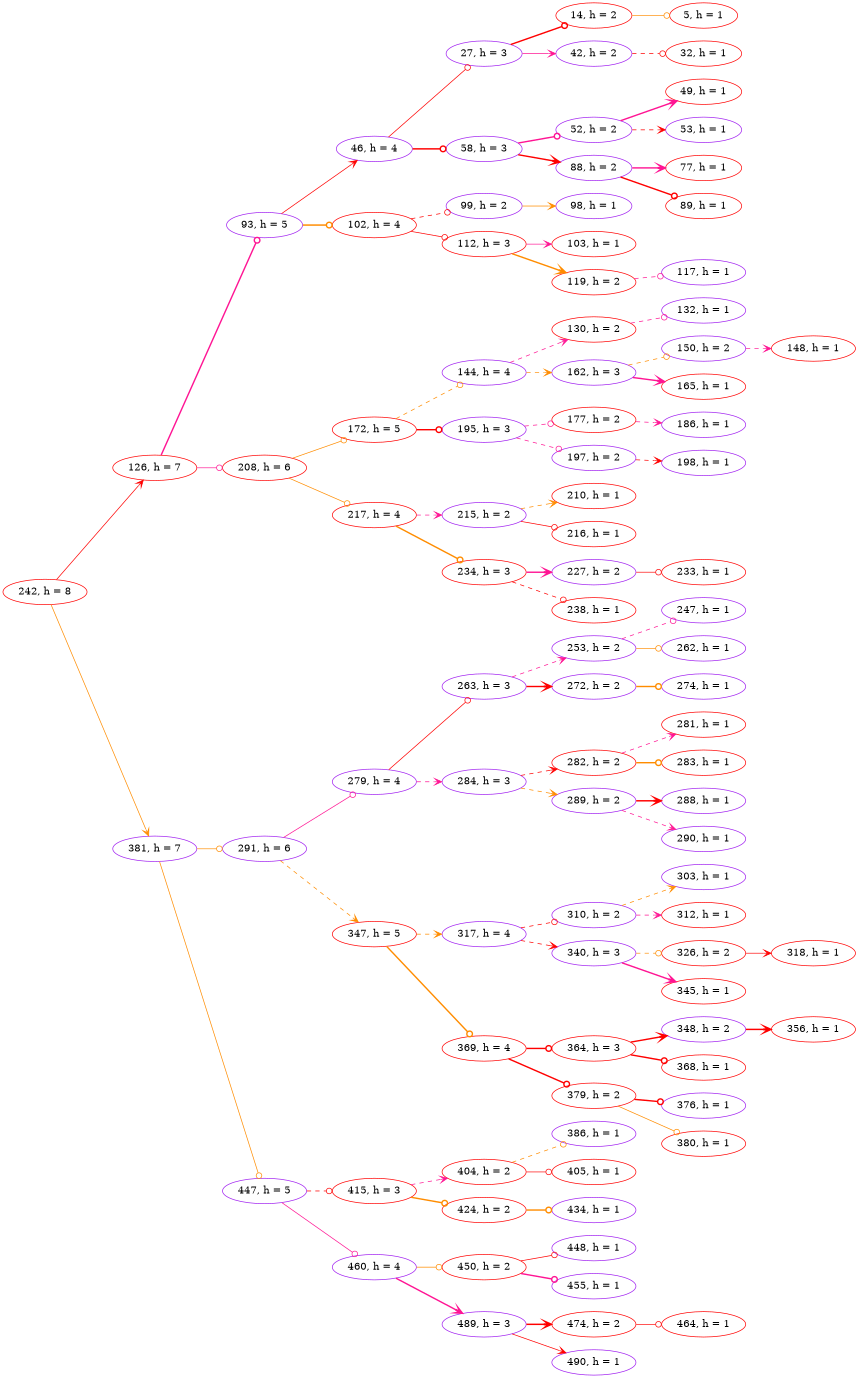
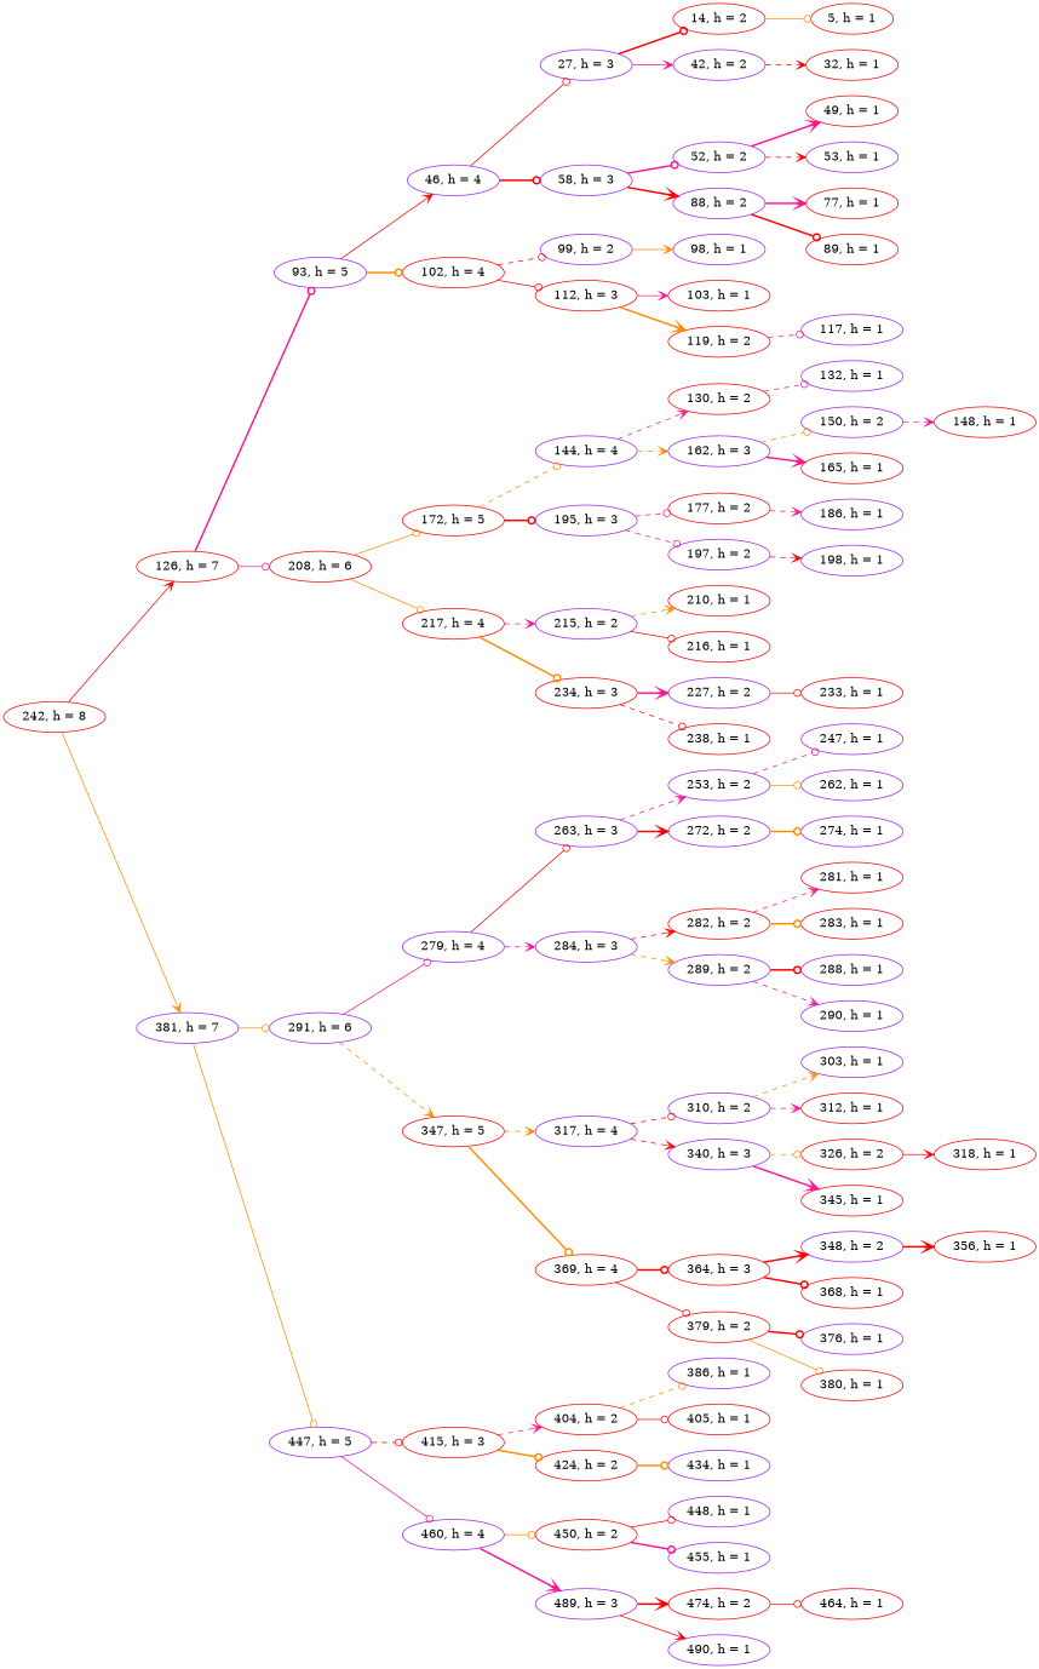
  digraph {
    rankdir=LR
    node [color=purple]
    edge [arrowhead=odot color=red style=dashed]
    n1 [color=red label="242, h = 8"]
    n2 [color=red label="126, h = 7"]
    n3 [label="381, h = 7"]
    n4 [label="93, h = 5"]
    n5 [color=red label="208, h = 6"]
    n6 [label="291, h = 6"]
    n7 [label="447, h = 5"]
    n8 [label="46, h = 4"]
    n9 [color=red label="102, h = 4"]
    n10 [color=red label="172, h = 5"]
    n11 [color=red label="217, h = 4"]
    n12 [label="279, h = 4"]
    n13 [color=red label="347, h = 5"]
    n14 [color=red label="415, h = 3"]
    n15 [label="460, h = 4"]
    n16 [label="27, h = 3"]
    n17 [label="58, h = 3"]
    n18 [label="99, h = 2"]
    n19 [color=red label="112, h = 3"]
    n20 [label="144, h = 4"]
    n21 [label="195, h = 3"]
    n22 [label="215, h = 2"]
    n23 [color=red label="234, h = 3"]
    n24 [color=red label="14, h = 2"]
    n25 [label="42, h = 2"]
    n26 [label="52, h = 2"]
    n27 [label="88, h = 2"]
    n28 [label="98, h = 1"]
    n29 [color=red label="103, h = 1"]
    n30 [color=red label="119, h = 2"]
    n31 [color=red label="5, h = 1"]
    n32 [color=red label="32, h = 1"]
    n33 [color=red label="49, h = 1"]
    n34 [label="53, h = 1"]
    n35 [color=red label="77, h = 1"]
    n36 [color=red label="89, h = 1"]
    n37 [label="117, h = 1"]
    n38 [color=red label="130, h = 2"]
    n39 [label="162, h = 3"]
    n40 [color=red label="177, h = 2"]
    n41 [label="197, h = 2"]
    n42 [color=red label="210, h = 1"]
    n43 [color=red label="216, h = 1"]
    n44 [label="227, h = 2"]
    n45 [color=red label="238, h = 1"]
    n46 [label="132, h = 1"]
    n47 [label="150, h = 2"]
    n48 [color=red label="165, h = 1"]
    n49 [label="186, h = 1"]
    n50 [label="198, h = 1"]
    n51 [color=red label="148, h = 1"]
    n52 [color=red label="233, h = 1"]
    n53 [label="263, h = 3"]
    n54 [label="284, h = 3"]
    n55 [label="317, h = 4"]
    n56 [color=red label="369, h = 4"]
    n57 [color=red label="404, h = 2"]
    n58 [color=red label="424, h = 2"]
    n59 [color=red label="450, h = 2"]
    n60 [label="489, h = 3"]
    n61 [label="253, h = 2"]
    n62 [label="272, h = 2"]
    n63 [color=red label="282, h = 2"]
    n64 [label="289, h = 2"]
    n65 [label="310, h = 2"]
    n66 [label="340, h = 3"]
    n67 [color=red label="364, h = 3"]
    n68 [color=red label="379, h = 2"]
    n69 [label="247, h = 1"]
    n70 [label="262, h = 1"]
    n71 [label="274, h = 1"]
    n72 [color=red label="281, h = 1"]
    n73 [color=red label="283, h = 1"]
    n74 [label="288, h = 1"]
    n75 [label="290, h = 1"]
    n76 [label="303, h = 1"]
    n77 [color=red label="312, h = 1"]
    n78 [color=red label="326, h = 2"]
    n79 [color=red label="345, h = 1"]
    n80 [label="348, h = 2"]
    n81 [color=red label="368, h = 1"]
    n82 [label="376, h = 1"]
    n83 [color=red label="380, h = 1"]
    n84 [color=red label="318, h = 1"]
    n85 [color=red label="356, h = 1"]
    n86 [label="386, h = 1"]
    n87 [color=red label="405, h = 1"]
    n88 [label="434, h = 1"]
    n89 [label="448, h = 1"]
    n90 [label="455, h = 1"]
    n91 [color=red label="474, h = 2"]
    n92 [label="490, h = 1"]
    n93 [color=red label="464, h = 1"]
    n1 -> n2 [arrowhead=vee style=solid]
    n1 -> n3 [arrowhead=vee color=darkorange style=solid]
    n2 -> n4 [color=deeppink style=bold]
    n2 -> n5 [color=deeppink style=solid]
    n3 -> n6 [color=darkorange style=solid]
    n3 -> n7 [color=darkorange style=solid]
    n4 -> n8 [arrowhead=vee style=solid]
    n4 -> n9 [color=darkorange style=bold]
    n5 -> n10 [color=darkorange style=solid]
    n5 -> n11 [color=darkorange style=solid]
    n6 -> n12 [color=deeppink style=solid]
    n6 -> n13 [arrowhead=vee color=darkorange]
    n7 -> n14
    n7 -> n15 [color=deeppink style=solid]
    n8 -> n16 [style=solid]
    n8 -> n17 [style=bold]
    n9 -> n18
    n9 -> n19 [style=solid]
    n10 -> n20 [color=darkorange]
    n10 -> n21 [style=bold]
    n11 -> n22 [arrowhead=vee color=deeppink]
    n11 -> n23 [color=darkorange style=bold]
    n12 -> n53 [style=solid]
    n12 -> n54 [arrowhead=vee color=deeppink]
    n13 -> n55 [arrowhead=vee color=darkorange]
    n13 -> n56 [color=darkorange style=bold]
    n14 -> n57 [arrowhead=vee color=deeppink]
    n14 -> n58 [color=darkorange style=bold]
    n15 -> n59 [color=darkorange style=solid]
    n15 -> n60 [arrowhead=vee color=deeppink style=bold]
    n16 -> n24 [style=bold]
    n16 -> n25 [arrowhead=vee color=deeppink style=solid]
    n17 -> n26 [color=deeppink style=bold]
    n17 -> n27 [arrowhead=vee style=bold]
    n18 -> n28 [arrowhead=vee color=darkorange style=solid]
    n19 -> n29 [arrowhead=vee color=deeppink style=solid]
    n19 -> n30 [arrowhead=vee color=darkorange style=bold]
    n20 -> n38 [arrowhead=vee color=deeppink]
    n20 -> n39 [arrowhead=vee color=darkorange]
    n21 -> n40 [color=deeppink]
    n21 -> n41 [color=deeppink]
    n22 -> n42 [arrowhead=vee color=darkorange]
    n22 -> n43 [style=solid]
    n23 -> n44 [arrowhead=vee color=deeppink style=bold]
    n23 -> n45
    n24 -> n31 [color=darkorange style=solid]
-   n25 -> n32
+   n25 -> n32 [arrowhead=vee]
    n26 -> n33 [arrowhead=vee color=deeppink style=bold]
    n26 -> n34 [arrowhead=vee]
    n27 -> n35 [arrowhead=vee color=deeppink style=bold]
    n27 -> n36 [style=bold]
    n30 -> n37 [color=deeppink]
    n38 -> n46 [color=deeppink]
    n39 -> n47 [color=darkorange]
    n39 -> n48 [arrowhead=vee color=deeppink style=bold]
    n40 -> n49 [arrowhead=vee color=deeppink]
    n41 -> n50 [arrowhead=vee]
    n44 -> n52 [style=solid]
    n47 -> n51 [arrowhead=vee color=deeppink]
    n53 -> n61 [arrowhead=vee color=deeppink]
    n53 -> n62 [arrowhead=vee style=bold]
    n54 -> n63 [arrowhead=vee]
    n54 -> n64 [arrowhead=vee color=darkorange]
    n55 -> n65
    n55 -> n66 [arrowhead=vee]
    n56 -> n67 [style=bold]
-   n56 -> n68 [style=bold]
+   n56 -> n68 [style=solid]
    n57 -> n86 [color=darkorange]
    n57 -> n87 [style=solid]
    n58 -> n88 [color=darkorange style=bold]
    n59 -> n89 [style=solid]
    n59 -> n90 [color=deeppink style=bold]
    n60 -> n91 [arrowhead=vee style=bold]
    n60 -> n92 [arrowhead=vee style=solid]
    n61 -> n69 [color=deeppink]
    n61 -> n70 [color=darkorange style=solid]
    n62 -> n71 [color=darkorange style=bold]
    n63 -> n72 [arrowhead=vee color=deeppink]
    n63 -> n73 [color=darkorange style=bold]
-   n64 -> n74 [arrowhead=vee style=bold]
+   n64 -> n74 [style=bold]
    n64 -> n75 [arrowhead=vee color=deeppink]
    n65 -> n76 [arrowhead=vee color=darkorange]
    n65 -> n77 [arrowhead=vee color=deeppink]
    n66 -> n78 [color=darkorange]
    n66 -> n79 [arrowhead=vee color=deeppink style=bold]
    n67 -> n80 [arrowhead=vee style=bold]
    n67 -> n81 [style=bold]
    n68 -> n82 [style=bold]
    n68 -> n83 [color=darkorange style=solid]
    n78 -> n84 [arrowhead=vee style=solid]
    n80 -> n85 [arrowhead=vee style=bold]
    n91 -> n93 [style=solid]
  }
